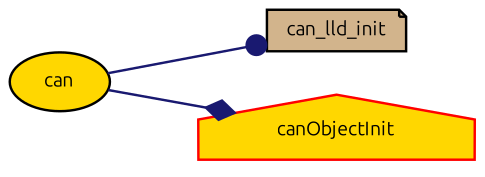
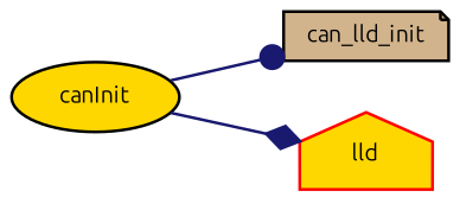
  digraph {
    fontname=Ubuntu
    rankdir=LR
    node [color=black fillcolor=gold fontname=Ubuntu fontsize=8 style=filled]
    edge [color=midnightblue fontname=Ubuntu fontsize=8 labelfontname=Helvetica labelfontsize=8 style=solid]
-   n1 [fontcolor=black height=0.2 label=can shape=ellipse width=0.4]
+   n1 [fontcolor=black height=0.2 label=canInit shape=ellipse width=0.4]
    n2 [fillcolor=tan height=0.2 label=can_lld_init shape=note width=0.4]
-   n3 [color=red height=0.2 label=canObjectInit shape=house width=0.4]
+   n3 [color=red height=0.2 label=lld shape=house width=0.4]
    n1 -> n2 [arrowhead=dot]
    n1 -> n3 [arrowhead=diamond]
  }
